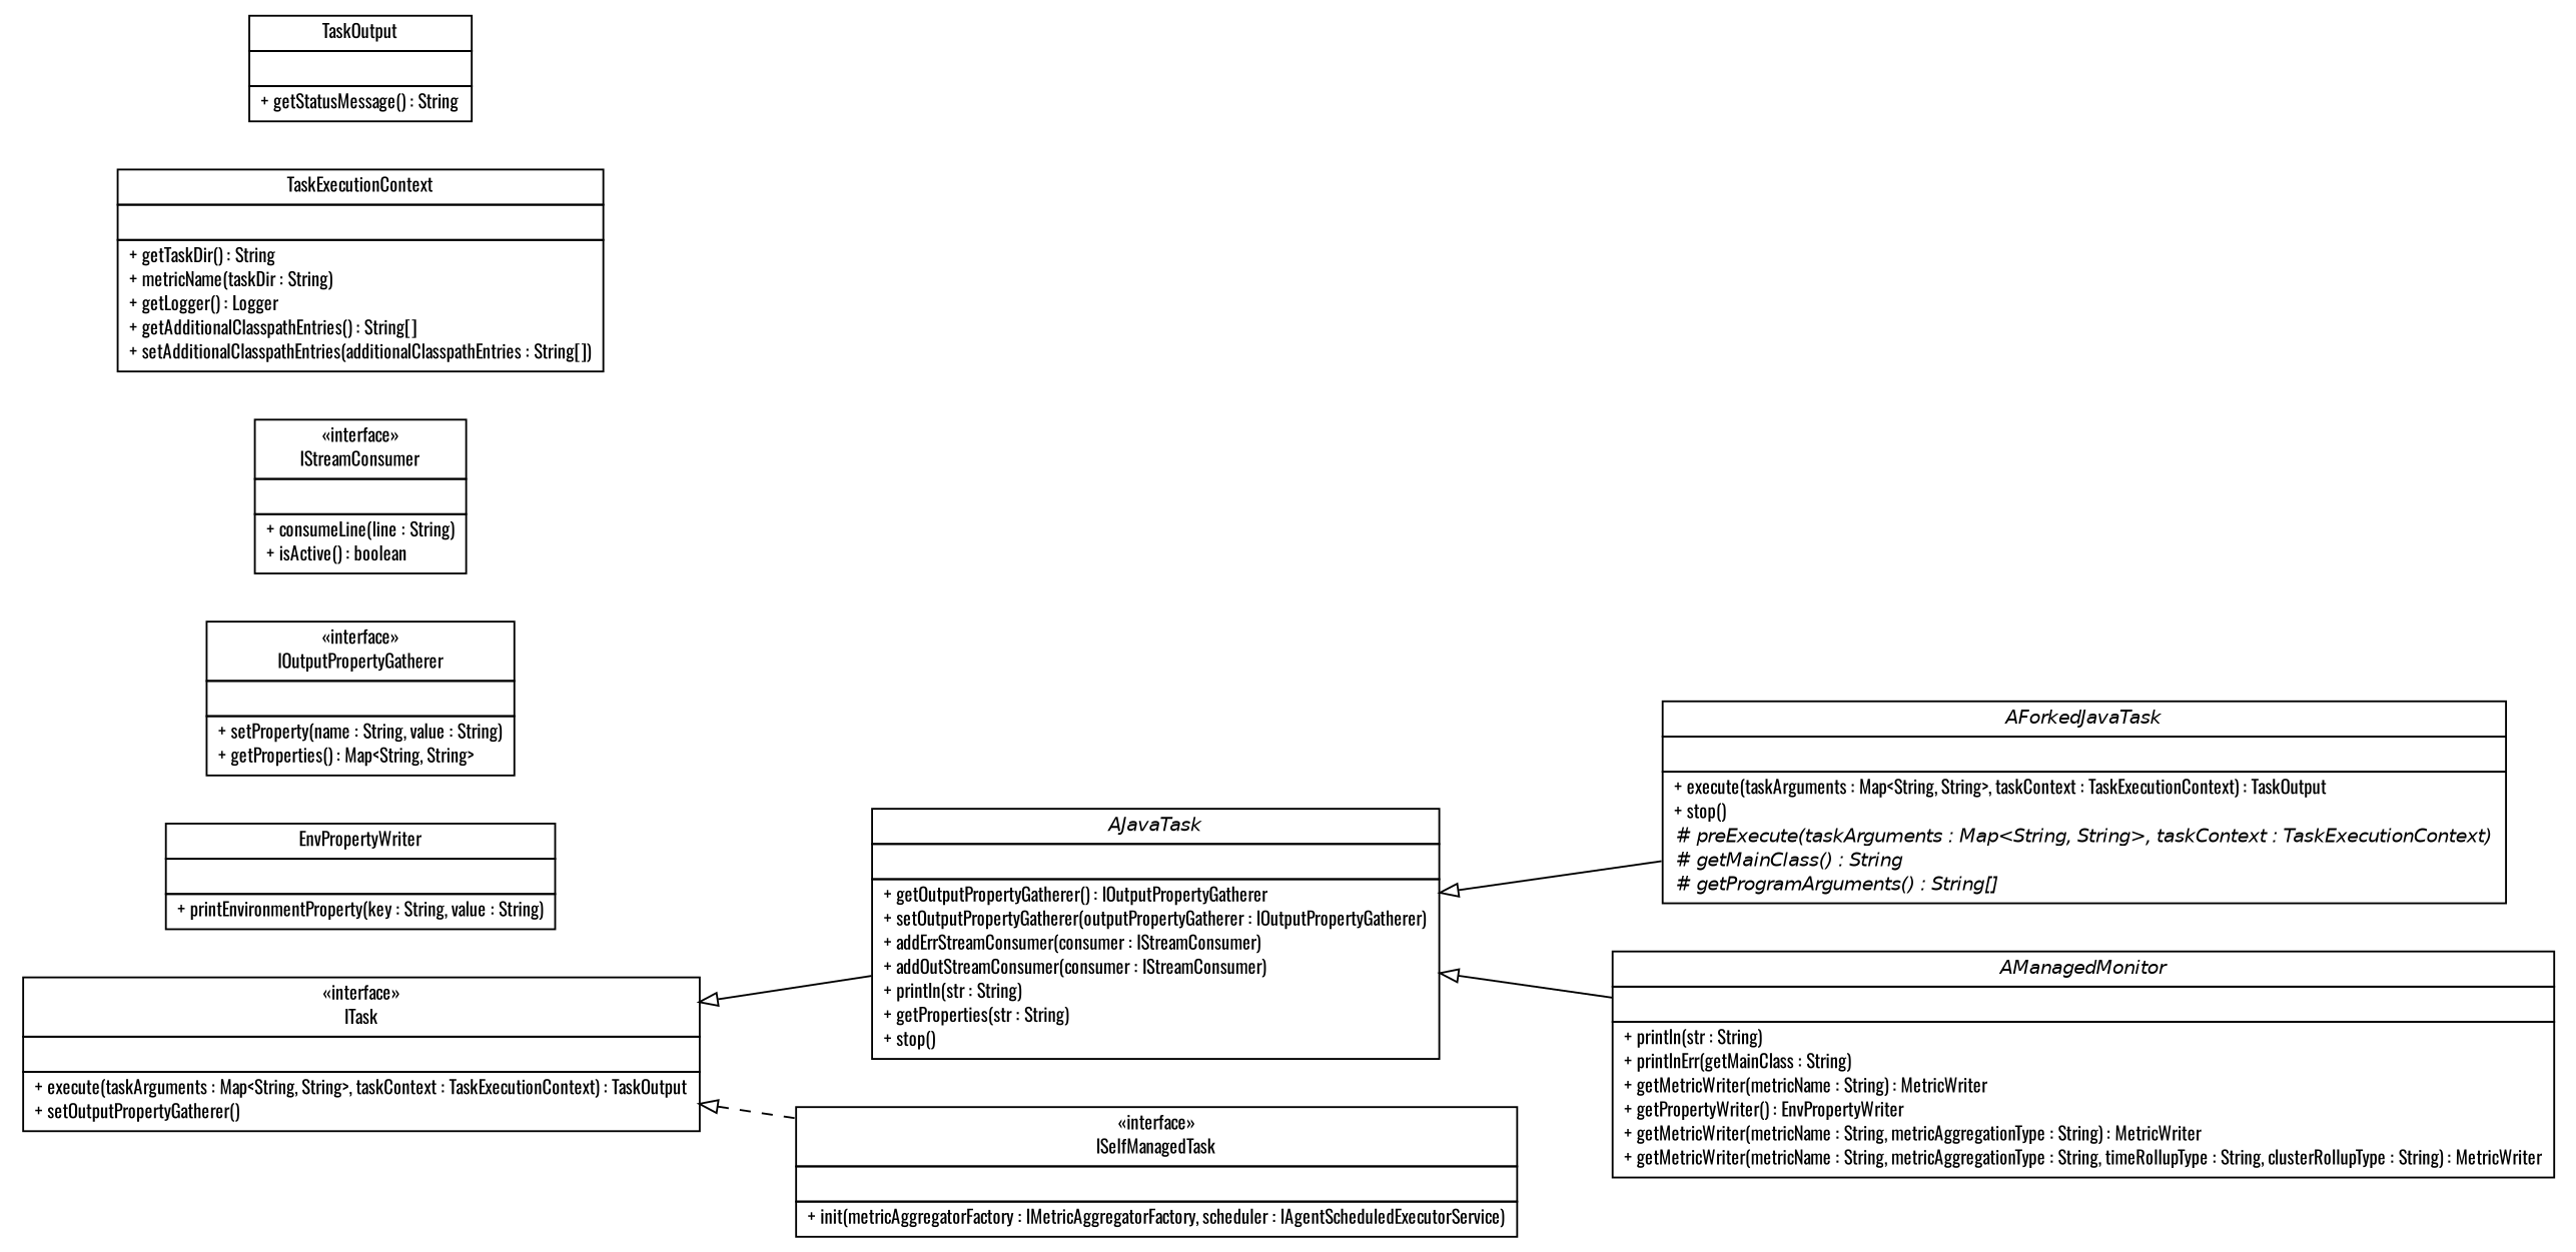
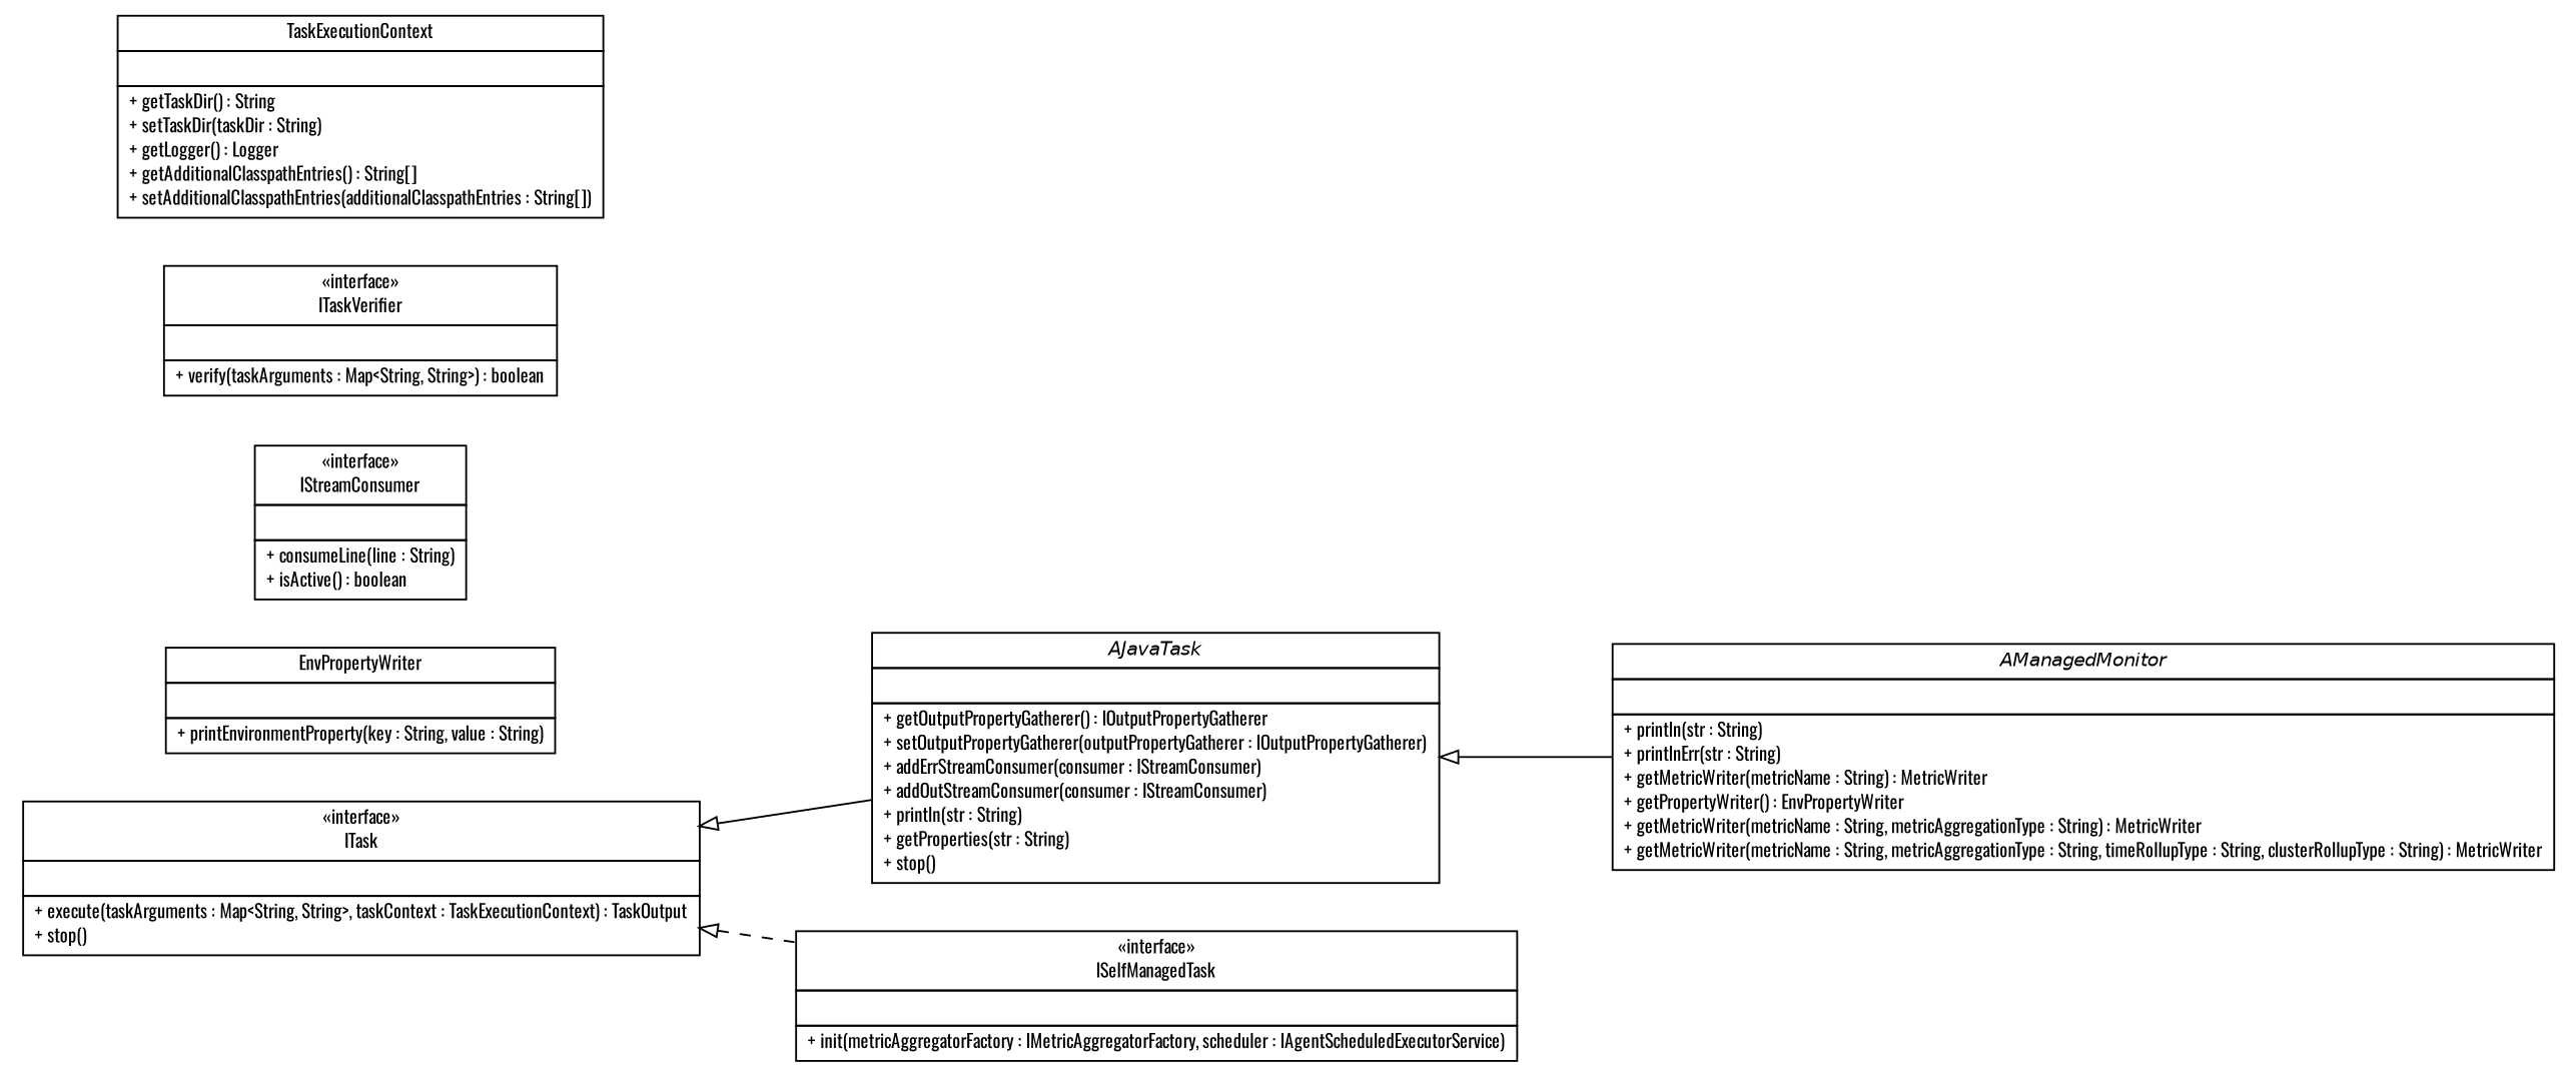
  digraph {
    fontname=Oswald
    nodesep=0.25
    rankdir=LR
    ranksep=0.5
    node [fontcolor=black fontname=Oswald fontsize=10.0 shape=plaintext]
    edge [arrowtail=empty dir=back fontname=Oswald fontsize=10 headport=p labelfontname=Helvetica labelfontsize=10 tailport=p]
-   n1 [label=<<table title="com.singularity.ee.agent.systemagent.api.AForkedJavaTask" border="0" cellborder="1" cellspacing="0" cellpadding="2" port="p" href="./AForkedJavaTask.html"> 		<tr><td><table border="0" cellspacing="0" cellpadding="1"> <tr><td align="center" balign="center"><font face="Helvetica-Oblique"> AForkedJavaTask </font></td></tr> 		</table></td></tr> 		<tr><td><table border="0" cellspacing="0" cellpadding="1"> <tr><td align="left" balign="left">  </td></tr> 		</table></td></tr> 		<tr><td><table border="0" cellspacing="0" cellpadding="1"> <tr><td align="left" balign="left"> + execute(taskArguments : Map&lt;String, String&gt;, taskContext : TaskExecutionContext) : TaskOutput </td></tr> <tr><td align="left" balign="left"> + stop() </td></tr> <tr><td align="left" balign="left"><font face="Helvetica-Oblique" point-size="10.0"> # preExecute(taskArguments : Map&lt;String, String&gt;, taskContext : TaskExecutionContext) </font></td></tr> <tr><td align="left" balign="left"><font face="Helvetica-Oblique" point-size="10.0"> # getMainClass() : String </font></td></tr> <tr><td align="left" balign="left"><font face="Helvetica-Oblique" point-size="10.0"> # getProgramArguments() : String[] </font></td></tr> 		</table></td></tr> 		</table>>]
    n2 [label=<<table title="com.singularity.ee.agent.systemagent.api.AJavaTask" border="0" cellborder="1" cellspacing="0" cellpadding="2" port="p" href="./AJavaTask.html"> 		<tr><td><table border="0" cellspacing="0" cellpadding="1"> <tr><td align="center" balign="center"><font face="Helvetica-Oblique"> AJavaTask </font></td></tr> 		</table></td></tr> 		<tr><td><table border="0" cellspacing="0" cellpadding="1"> <tr><td align="left" balign="left">  </td></tr> 		</table></td></tr> 		<tr><td><table border="0" cellspacing="0" cellpadding="1"> <tr><td align="left" balign="left"> + getOutputPropertyGatherer() : IOutputPropertyGatherer </td></tr> <tr><td align="left" balign="left"> + setOutputPropertyGatherer(outputPropertyGatherer : IOutputPropertyGatherer) </td></tr> <tr><td align="left" balign="left"> + addErrStreamConsumer(consumer : IStreamConsumer) </td></tr> <tr><td align="left" balign="left"> + addOutStreamConsumer(consumer : IStreamConsumer) </td></tr> <tr><td align="left" balign="left"> + println(str : String) </td></tr> <tr><td align="left" balign="left"> + getProperties(str : String) </td></tr> <tr><td align="left" balign="left"> + stop() </td></tr> 		</table></td></tr> 		</table>>]
-   n3 [label=<<table title="com.singularity.ee.agent.systemagent.api.AManagedMonitor" border="0" cellborder="1" cellspacing="0" cellpadding="2" port="p" href="./AManagedMonitor.html"> 		<tr><td><table border="0" cellspacing="0" cellpadding="1"> <tr><td align="center" balign="center"><font face="Helvetica-Oblique"> AManagedMonitor </font></td></tr> 		</table></td></tr> 		<tr><td><table border="0" cellspacing="0" cellpadding="1"> <tr><td align="left" balign="left">  </td></tr> 		</table></td></tr> 		<tr><td><table border="0" cellspacing="0" cellpadding="1"> <tr><td align="left" balign="left"> + println(str : String) </td></tr> <tr><td align="left" balign="left"> + printlnErr(getMainClass : String) </td></tr> <tr><td align="left" balign="left"> + getMetricWriter(metricName : String) : MetricWriter </td></tr> <tr><td align="left" balign="left"> + getPropertyWriter() : EnvPropertyWriter </td></tr> <tr><td align="left" balign="left"> + getMetricWriter(metricName : String, metricAggregationType : String) : MetricWriter </td></tr> <tr><td align="left" balign="left"> + getMetricWriter(metricName : String, metricAggregationType : String, timeRollupType : String, clusterRollupType : String) : MetricWriter </td></tr> 		</table></td></tr> 		</table>>]
+   n3 [label=<<table title="com.singularity.ee.agent.systemagent.api.AManagedMonitor" border="0" cellborder="1" cellspacing="0" cellpadding="2" port="p" href="./AManagedMonitor.html"> 		<tr><td><table border="0" cellspacing="0" cellpadding="1"> <tr><td align="center" balign="center"><font face="Helvetica-Oblique"> AManagedMonitor </font></td></tr> 		</table></td></tr> 		<tr><td><table border="0" cellspacing="0" cellpadding="1"> <tr><td align="left" balign="left">  </td></tr> 		</table></td></tr> 		<tr><td><table border="0" cellspacing="0" cellpadding="1"> <tr><td align="left" balign="left"> + println(str : String) </td></tr> <tr><td align="left" balign="left"> + printlnErr(str : String) </td></tr> <tr><td align="left" balign="left"> + getMetricWriter(metricName : String) : MetricWriter </td></tr> <tr><td align="left" balign="left"> + getPropertyWriter() : EnvPropertyWriter </td></tr> <tr><td align="left" balign="left"> + getMetricWriter(metricName : String, metricAggregationType : String) : MetricWriter </td></tr> <tr><td align="left" balign="left"> + getMetricWriter(metricName : String, metricAggregationType : String, timeRollupType : String, clusterRollupType : String) : MetricWriter </td></tr> 		</table></td></tr> 		</table>>]
    n4 [label=<<table title="com.singularity.ee.agent.systemagent.api.EnvPropertyWriter" border="0" cellborder="1" cellspacing="0" cellpadding="2" port="p" href="./EnvPropertyWriter.html"> 		<tr><td><table border="0" cellspacing="0" cellpadding="1"> <tr><td align="center" balign="center"> EnvPropertyWriter </td></tr> 		</table></td></tr> 		<tr><td><table border="0" cellspacing="0" cellpadding="1"> <tr><td align="left" balign="left">  </td></tr> 		</table></td></tr> 		<tr><td><table border="0" cellspacing="0" cellpadding="1"> <tr><td align="left" balign="left"> + printEnvironmentProperty(key : String, value : String) </td></tr> 		</table></td></tr> 		</table>>]
-   n5 [label=<<table title="com.singularity.ee.agent.systemagent.api.IOutputPropertyGatherer" border="0" cellborder="1" cellspacing="0" cellpadding="2" port="p" href="./IOutputPropertyGatherer.html"> 		<tr><td><table border="0" cellspacing="0" cellpadding="1"> <tr><td align="center" balign="center"> &#171;interface&#187; </td></tr> <tr><td align="center" balign="center"> IOutputPropertyGatherer </td></tr> 		</table></td></tr> 		<tr><td><table border="0" cellspacing="0" cellpadding="1"> <tr><td align="left" balign="left">  </td></tr> 		</table></td></tr> 		<tr><td><table border="0" cellspacing="0" cellpadding="1"> <tr><td align="left" balign="left"> + setProperty(name : String, value : String) </td></tr> <tr><td align="left" balign="left"> + getProperties() : Map&lt;String, String&gt; </td></tr> 		</table></td></tr> 		</table>>]
    n6 [label=<<table title="com.singularity.ee.agent.systemagent.api.ISelfManagedTask" border="0" cellborder="1" cellspacing="0" cellpadding="2" port="p" href="./ISelfManagedTask.html"> 		<tr><td><table border="0" cellspacing="0" cellpadding="1"> <tr><td align="center" balign="center"> &#171;interface&#187; </td></tr> <tr><td align="center" balign="center"> ISelfManagedTask </td></tr> 		</table></td></tr> 		<tr><td><table border="0" cellspacing="0" cellpadding="1"> <tr><td align="left" balign="left">  </td></tr> 		</table></td></tr> 		<tr><td><table border="0" cellspacing="0" cellpadding="1"> <tr><td align="left" balign="left"> + init(metricAggregatorFactory : IMetricAggregatorFactory, scheduler : IAgentScheduledExecutorService) </td></tr> 		</table></td></tr> 		</table>>]
    n7 [label=<<table title="com.singularity.ee.agent.systemagent.api.IStreamConsumer" border="0" cellborder="1" cellspacing="0" cellpadding="2" port="p" href="./IStreamConsumer.html"> 		<tr><td><table border="0" cellspacing="0" cellpadding="1"> <tr><td align="center" balign="center"> &#171;interface&#187; </td></tr> <tr><td align="center" balign="center"> IStreamConsumer </td></tr> 		</table></td></tr> 		<tr><td><table border="0" cellspacing="0" cellpadding="1"> <tr><td align="left" balign="left">  </td></tr> 		</table></td></tr> 		<tr><td><table border="0" cellspacing="0" cellpadding="1"> <tr><td align="left" balign="left"> + consumeLine(line : String) </td></tr> <tr><td align="left" balign="left"> + isActive() : boolean </td></tr> 		</table></td></tr> 		</table>>]
-   n8 [label=<<table title="com.singularity.ee.agent.systemagent.api.ITask" border="0" cellborder="1" cellspacing="0" cellpadding="2" port="p" href="./ITask.html"> 		<tr><td><table border="0" cellspacing="0" cellpadding="1"> <tr><td align="center" balign="center"> &#171;interface&#187; </td></tr> <tr><td align="center" balign="center"> ITask </td></tr> 		</table></td></tr> 		<tr><td><table border="0" cellspacing="0" cellpadding="1"> <tr><td align="left" balign="left">  </td></tr> 		</table></td></tr> 		<tr><td><table border="0" cellspacing="0" cellpadding="1"> <tr><td align="left" balign="left"> + execute(taskArguments : Map&lt;String, String&gt;, taskContext : TaskExecutionContext) : TaskOutput </td></tr> <tr><td align="left" balign="left"> + setOutputPropertyGatherer() </td></tr> 		</table></td></tr> 		</table>>]
-   n10 [label=<<table title="com.singularity.ee.agent.systemagent.api.TaskExecutionContext" border="0" cellborder="1" cellspacing="0" cellpadding="2" port="p" href="./TaskExecutionContext.html"> 		<tr><td><table border="0" cellspacing="0" cellpadding="1"> <tr><td align="center" balign="center"> TaskExecutionContext </td></tr> 		</table></td></tr> 		<tr><td><table border="0" cellspacing="0" cellpadding="1"> <tr><td align="left" balign="left">  </td></tr> 		</table></td></tr> 		<tr><td><table border="0" cellspacing="0" cellpadding="1"> <tr><td align="left" balign="left"> + getTaskDir() : String </td></tr> <tr><td align="left" balign="left"> + metricName(taskDir : String) </td></tr> <tr><td align="left" balign="left"> + getLogger() : Logger </td></tr> <tr><td align="left" balign="left"> + getAdditionalClasspathEntries() : String[] </td></tr> <tr><td align="left" balign="left"> + setAdditionalClasspathEntries(additionalClasspathEntries : String[]) </td></tr> 		</table></td></tr> 		</table>>]
-   n11 [label=<<table title="com.singularity.ee.agent.systemagent.api.TaskOutput" border="0" cellborder="1" cellspacing="0" cellpadding="2" port="p" href="./TaskOutput.html"> 		<tr><td><table border="0" cellspacing="0" cellpadding="1"> <tr><td align="center" balign="center"> TaskOutput </td></tr> 		</table></td></tr> 		<tr><td><table border="0" cellspacing="0" cellpadding="1"> <tr><td align="left" balign="left">  </td></tr> 		</table></td></tr> 		<tr><td><table border="0" cellspacing="0" cellpadding="1"> <tr><td align="left" balign="left"> + getStatusMessage() : String </td></tr> 		</table></td></tr> 		</table>>]
-   n2 -> n1
+   n8 [label=<<table title="com.singularity.ee.agent.systemagent.api.ITask" border="0" cellborder="1" cellspacing="0" cellpadding="2" port="p" href="./ITask.html"> 		<tr><td><table border="0" cellspacing="0" cellpadding="1"> <tr><td align="center" balign="center"> &#171;interface&#187; </td></tr> <tr><td align="center" balign="center"> ITask </td></tr> 		</table></td></tr> 		<tr><td><table border="0" cellspacing="0" cellpadding="1"> <tr><td align="left" balign="left">  </td></tr> 		</table></td></tr> 		<tr><td><table border="0" cellspacing="0" cellpadding="1"> <tr><td align="left" balign="left"> + execute(taskArguments : Map&lt;String, String&gt;, taskContext : TaskExecutionContext) : TaskOutput </td></tr> <tr><td align="left" balign="left"> + stop() </td></tr> 		</table></td></tr> 		</table>>]
+   n9 [label=<<table title="com.singularity.ee.agent.systemagent.api.ITaskVerifier" border="0" cellborder="1" cellspacing="0" cellpadding="2" port="p" href="./ITaskVerifier.html"> 		<tr><td><table border="0" cellspacing="0" cellpadding="1"> <tr><td align="center" balign="center"> &#171;interface&#187; </td></tr> <tr><td align="center" balign="center"> ITaskVerifier </td></tr> 		</table></td></tr> 		<tr><td><table border="0" cellspacing="0" cellpadding="1"> <tr><td align="left" balign="left">  </td></tr> 		</table></td></tr> 		<tr><td><table border="0" cellspacing="0" cellpadding="1"> <tr><td align="left" balign="left"> + verify(taskArguments : Map&lt;String, String&gt;) : boolean </td></tr> 		</table></td></tr> 		</table>>]
+   n10 [label=<<table title="com.singularity.ee.agent.systemagent.api.TaskExecutionContext" border="0" cellborder="1" cellspacing="0" cellpadding="2" port="p" href="./TaskExecutionContext.html"> 		<tr><td><table border="0" cellspacing="0" cellpadding="1"> <tr><td align="center" balign="center"> TaskExecutionContext </td></tr> 		</table></td></tr> 		<tr><td><table border="0" cellspacing="0" cellpadding="1"> <tr><td align="left" balign="left">  </td></tr> 		</table></td></tr> 		<tr><td><table border="0" cellspacing="0" cellpadding="1"> <tr><td align="left" balign="left"> + getTaskDir() : String </td></tr> <tr><td align="left" balign="left"> + setTaskDir(taskDir : String) </td></tr> <tr><td align="left" balign="left"> + getLogger() : Logger </td></tr> <tr><td align="left" balign="left"> + getAdditionalClasspathEntries() : String[] </td></tr> <tr><td align="left" balign="left"> + setAdditionalClasspathEntries(additionalClasspathEntries : String[]) </td></tr> 		</table></td></tr> 		</table>>]
    n2 -> n3
    n8 -> n2 [style=solid]
    n8 -> n6 [style=dashed]
  }
